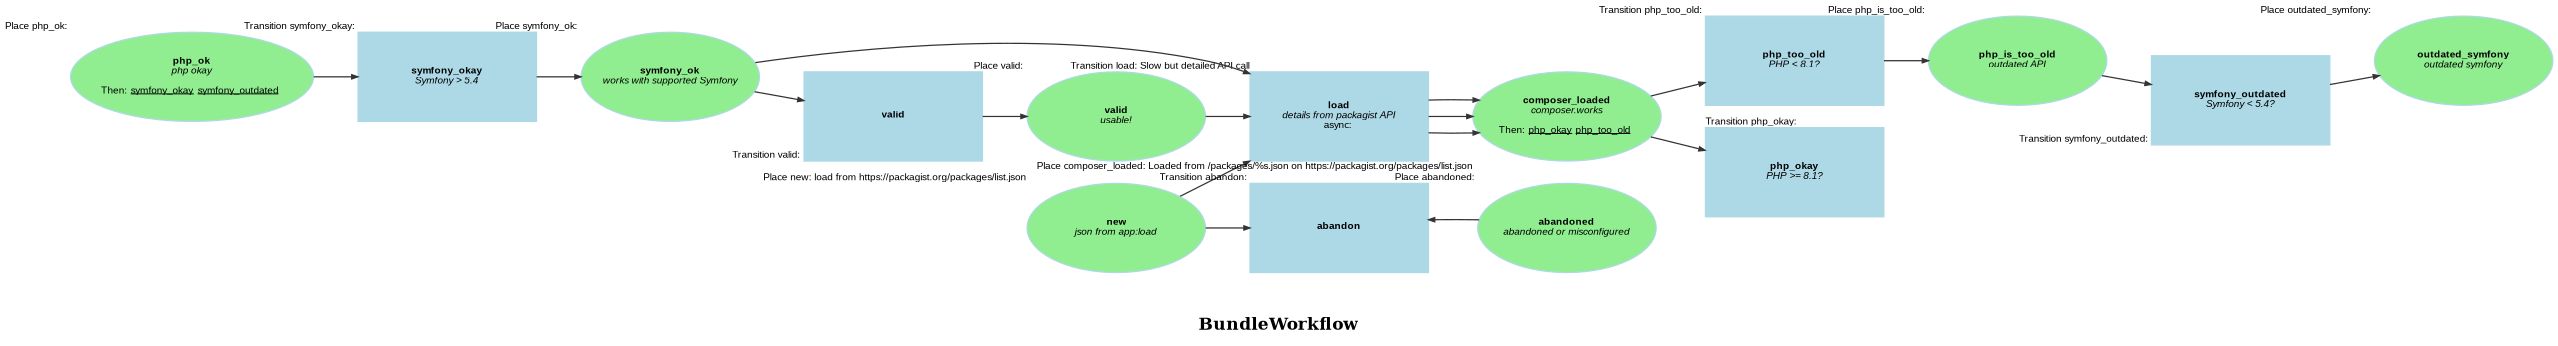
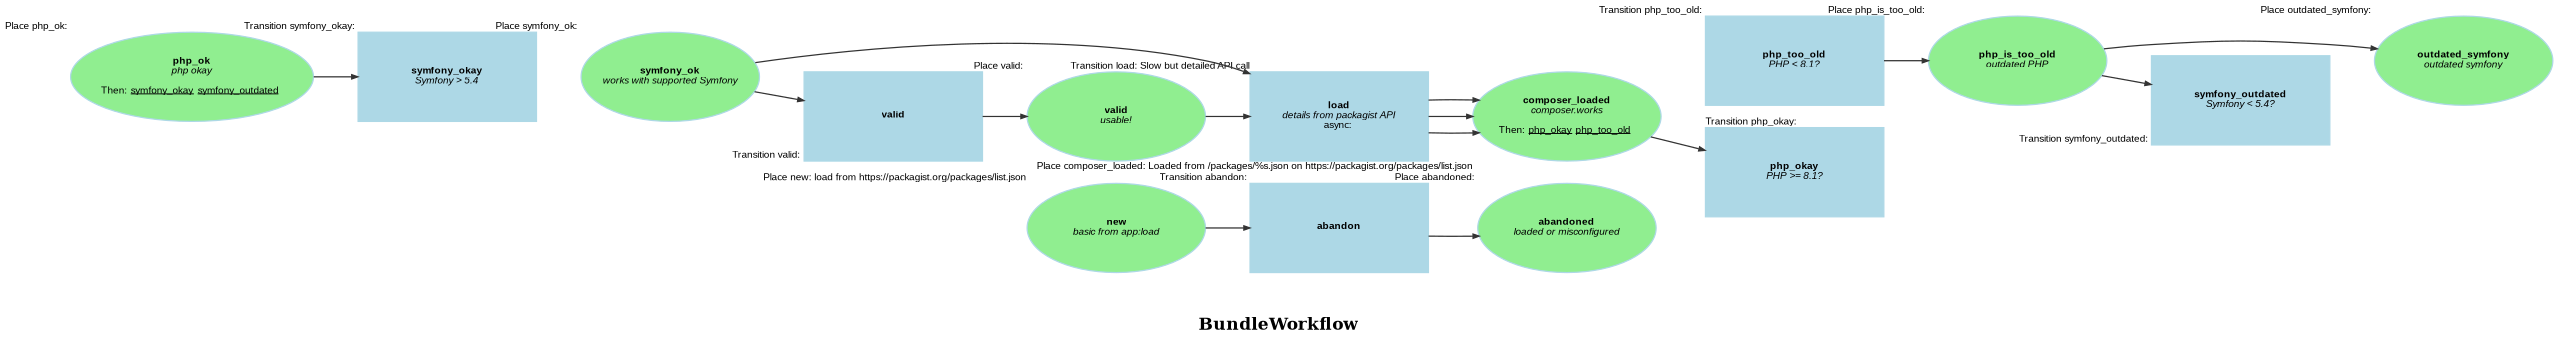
  digraph {
    label=<<B>BundleWorkflow</B>>
    rankdir=LR
    node [color=lightBlue fillcolor=lightgreen fixedsize=false fontname=Arial fontsize=8 shape=oval style=filled]
    edge [arrowhead=normal arrowsize=0.5 color="#333333" fontname=Arial fontsize=7 style=solid]
-   n1 [height=1 label=<<B>new</B><BR/><I>json from app:load</I>> width=2 xlabel="Place new: load from https://packagist.org/packages/list.json"]
+   n1 [height=1 label=<<B>new</B><BR/><I>basic from app:load</I>> width=2 xlabel="Place new: load from https://packagist.org/packages/list.json"]
    n2 [height=1 label=<<B>load</B><BR/><I>details from packagist API</I><BR/>async: > shape=box width=2 xlabel="Transition load: Slow but detailed API call" fillcolor=""]
    n3 [height=1 label=<<B>abandon</B>> shape=box width=2 xlabel="Transition abandon: " fillcolor=""]
    n4 [height=1 label=<<B>composer_loaded</B><BR/><I>composer.works</I><BR/><BR/>Then: <U>php_okay</U> <U>php_too_old</U> > width=2 xlabel="Place composer_loaded: Loaded from /packages/%s.json on https://packagist.org/packages/list.json"]
-   n5 [height=1 label=<<B>abandoned</B><BR/><I>abandoned or misconfigured</I>> width=2 xlabel="Place abandoned: "]
+   n5 [height=1 label=<<B>abandoned</B><BR/><I>loaded or misconfigured</I>> width=2 xlabel="Place abandoned: "]
    n6 [height=1 label=<<B>php_too_old</B><BR/><I>PHP &lt; 8.1?</I>> shape=box width=2 xlabel="Transition php_too_old: " fillcolor=""]
    n7 [height=1 label=<<B>php_okay</B><BR/><I>PHP &gt;= 8.1?</I>> shape=box width=2 xlabel="Transition php_okay: " fillcolor=""]
-   n8 [height=1 label=<<B>php_is_too_old</B><BR/><I>outdated API</I>> width=2 xlabel="Place php_is_too_old: "]
+   n8 [height=1 label=<<B>php_is_too_old</B><BR/><I>outdated PHP</I>> width=2 xlabel="Place php_is_too_old: "]
    n9 [height=1 label=<<B>outdated_symfony</B><BR/><I>outdated symfony</I>> width=2 xlabel="Place outdated_symfony: "]
    n10 [height=1 label=<<B>symfony_ok</B><BR/><I>works with supported Symfony</I>> width=2 xlabel="Place symfony_ok: "]
    n11 [height=1 label=<<B>valid</B>> shape=box width=2 xlabel="Transition valid: " fillcolor=""]
    n12 [height=1 label=<<B>valid</B><BR/><I>usable!</I>> width=2 xlabel="Place valid: "]
    n13 [height=1 label=<<B>symfony_outdated</B><BR/><I>Symfony &lt; 5.4?</I>> shape=box width=2 xlabel="Transition symfony_outdated: " fillcolor=""]
    n14 [height=1 label=<<B>php_ok</B><BR/><I>php okay</I><BR/><BR/>Then: <U>symfony_okay</U> <U>symfony_outdated</U> > width=2 xlabel="Place php_ok: "]
    n15 [height=1 label=<<B>symfony_okay</B><BR/><I>Symfony &gt; 5.4</I>> shape=box width=2 xlabel="Transition symfony_okay: " fillcolor=""]
-   n1 -> n2
    n1 -> n3
    n2 -> n4
    n2 -> n4
    n2 -> n4
-   n5 -> n3
-   n4 -> n6
+   n3 -> n5
    n4 -> n7
    n6 -> n8
    n8 -> n13
    n10 -> n2
    n10 -> n11
    n11 -> n12
    n12 -> n2
-   n13 -> n9
+   n8 -> n9
    n14 -> n15
-   n15 -> n10
  }
